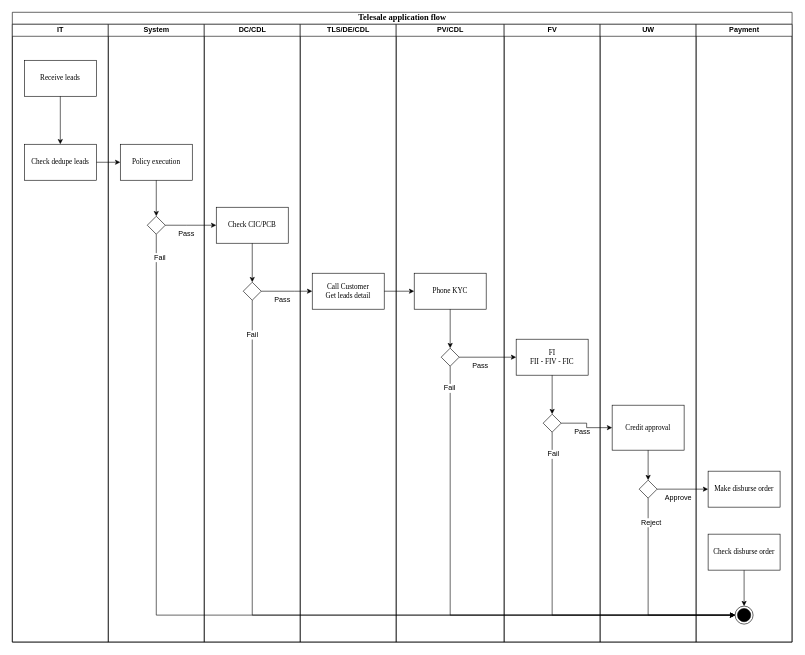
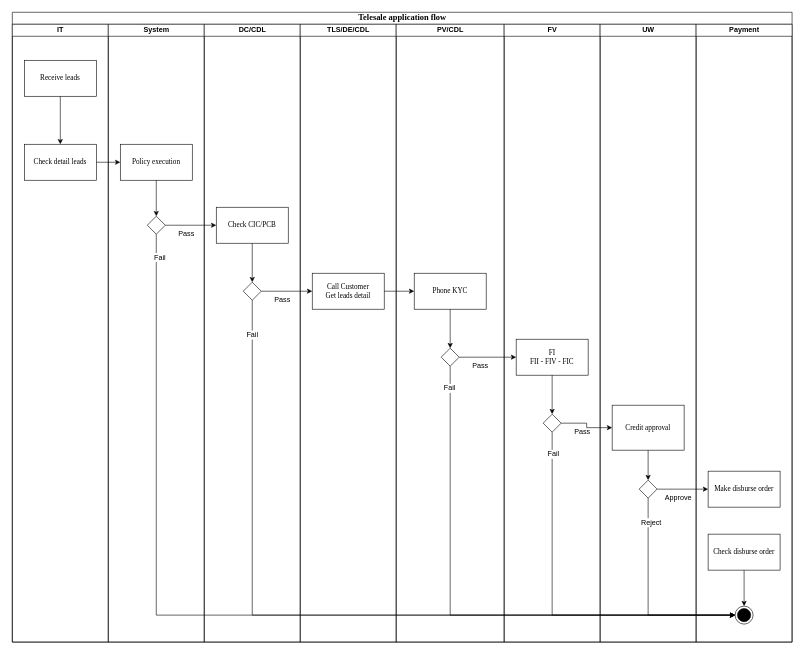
  <mxCell id="0" />
  <mxCell id="1" parent="0" />
  <mxCell id="2" value="Telesale application flow" style="swimlane;html=1;childLayout=stackLayout;startSize=20;rounded=0;shadow=0;labelBackgroundColor=none;strokeWidth=1;fontFamily=Verdana;fontSize=14;align=center;" parent="1" vertex="1"><mxGeometry x="20" y="20" width="1300" height="1050" as="geometry" /></mxCell>
  <mxCell id="3" value="IT" style="swimlane;html=1;startSize=20;" parent="2" vertex="1"><mxGeometry y="20" width="160" height="1030" as="geometry" /></mxCell>
  <mxCell id="4" value="Receive leads" style="rounded=0;whiteSpace=wrap;html=1;shadow=0;labelBackgroundColor=none;strokeWidth=1;fontFamily=Verdana;fontSize=12;align=center;" parent="3" vertex="1"><mxGeometry x="20" y="60" width="120" height="60" as="geometry" /></mxCell>
  <mxCell id="5" value="System" style="swimlane;html=1;startSize=20;" parent="2" vertex="1"><mxGeometry x="160" y="20" width="160" height="1030" as="geometry" /></mxCell>
  <mxCell id="6" value="Policy execution" style="whiteSpace=wrap;html=1;rounded=0;shadow=0;fontFamily=Verdana;fontSize=12;strokeWidth=1;" vertex="1" parent="5"><mxGeometry x="20" y="200" width="120" height="60" as="geometry" /></mxCell>
  <mxCell id="7" value="" style="rhombus;whiteSpace=wrap;html=1;rounded=0;shadow=0;fontFamily=Verdana;fontSize=12;strokeWidth=1;" vertex="1" parent="5"><mxGeometry x="65" y="320" width="30" height="30" as="geometry" /></mxCell>
  <mxCell id="8" value="" style="edgeStyle=orthogonalEdgeStyle;rounded=0;orthogonalLoop=1;jettySize=auto;html=1;fontSize=12;" edge="1" parent="5" source="6" target="7"><mxGeometry relative="1" as="geometry" /></mxCell>
  <mxCell id="9" value="Pass" style="text;html=1;align=center;verticalAlign=middle;resizable=0;points=[];autosize=1;fontSize=12;" vertex="1" parent="5"><mxGeometry x="110" y="340" width="40" height="20" as="geometry" /></mxCell>
  <mxCell id="10" value="DC/CDL" style="swimlane;html=1;startSize=20;" parent="2" vertex="1"><mxGeometry x="320" y="20" width="160" height="1030" as="geometry" /></mxCell>
  <mxCell id="11" value="Check CIC/PCB" style="whiteSpace=wrap;html=1;rounded=0;shadow=0;fontFamily=Verdana;fontSize=12;strokeWidth=1;" vertex="1" parent="10"><mxGeometry x="20" y="305" width="120" height="60" as="geometry" /></mxCell>
  <mxCell id="12" value="" style="rhombus;whiteSpace=wrap;html=1;rounded=0;shadow=0;fontFamily=Verdana;fontSize=12;strokeWidth=1;" vertex="1" parent="10"><mxGeometry x="65" y="430" width="30" height="30" as="geometry" /></mxCell>
  <mxCell id="13" value="" style="edgeStyle=orthogonalEdgeStyle;rounded=0;orthogonalLoop=1;jettySize=auto;html=1;fontSize=12;" edge="1" parent="10" source="11" target="12"><mxGeometry relative="1" as="geometry" /></mxCell>
  <mxCell id="14" value="Pass" style="text;html=1;align=center;verticalAlign=middle;resizable=0;points=[];autosize=1;fontSize=12;" vertex="1" parent="10"><mxGeometry x="110" y="450" width="40" height="20" as="geometry" /></mxCell>
  <mxCell id="15" value="TLS/DE/CDL" style="swimlane;html=1;startSize=20;" parent="2" vertex="1"><mxGeometry x="480" y="20" width="160" height="1030" as="geometry" /></mxCell>
  <mxCell id="16" value="Call Customer &lt;br style=&quot;font-size: 12px;&quot;&gt;Get leads detail" style="whiteSpace=wrap;html=1;rounded=0;shadow=0;fontFamily=Verdana;fontSize=12;strokeWidth=1;" vertex="1" parent="15"><mxGeometry x="20" y="415" width="120" height="60" as="geometry" /></mxCell>
  <mxCell id="17" value="PV/CDL" style="swimlane;html=1;startSize=20;" parent="2" vertex="1"><mxGeometry x="640" y="20" width="180" height="1030" as="geometry" /></mxCell>
  <mxCell id="18" value="Phone KYC" style="whiteSpace=wrap;html=1;rounded=0;shadow=0;fontFamily=Verdana;fontSize=12;strokeWidth=1;" vertex="1" parent="17"><mxGeometry x="30" y="415" width="120" height="60" as="geometry" /></mxCell>
  <mxCell id="19" value="" style="rhombus;whiteSpace=wrap;html=1;rounded=0;shadow=0;fontFamily=Verdana;fontSize=12;strokeWidth=1;" vertex="1" parent="17"><mxGeometry x="75" y="540" width="30" height="30" as="geometry" /></mxCell>
  <mxCell id="20" value="" style="edgeStyle=orthogonalEdgeStyle;rounded=0;orthogonalLoop=1;jettySize=auto;html=1;fontSize=12;" edge="1" parent="17" source="18" target="19"><mxGeometry relative="1" as="geometry" /></mxCell>
  <mxCell id="21" value="Pass" style="text;html=1;align=center;verticalAlign=middle;resizable=0;points=[];autosize=1;fontSize=12;" vertex="1" parent="17"><mxGeometry x="120" y="560" width="40" height="20" as="geometry" /></mxCell>
  <mxCell id="22" value="FV" style="swimlane;html=1;startSize=20;" parent="2" vertex="1"><mxGeometry x="820" y="20" width="160" height="1030" as="geometry" /></mxCell>
  <mxCell id="23" value="FI&lt;br style=&quot;font-size: 12px;&quot;&gt;FII - FIV - FIC" style="whiteSpace=wrap;html=1;rounded=0;shadow=0;fontFamily=Verdana;fontSize=12;strokeWidth=1;" vertex="1" parent="22"><mxGeometry x="20" y="525" width="120" height="60" as="geometry" /></mxCell>
  <mxCell id="24" value="" style="rhombus;whiteSpace=wrap;html=1;rounded=0;shadow=0;fontFamily=Verdana;fontSize=12;strokeWidth=1;" vertex="1" parent="22"><mxGeometry x="65" y="650" width="30" height="30" as="geometry" /></mxCell>
  <mxCell id="25" value="" style="edgeStyle=orthogonalEdgeStyle;rounded=0;orthogonalLoop=1;jettySize=auto;html=1;fontSize=12;" edge="1" parent="22" source="23" target="24"><mxGeometry relative="1" as="geometry" /></mxCell>
  <mxCell id="26" value="Pass" style="text;html=1;align=center;verticalAlign=middle;resizable=0;points=[];autosize=1;fontSize=12;" vertex="1" parent="22"><mxGeometry x="110" y="670" width="40" height="20" as="geometry" /></mxCell>
  <mxCell id="27" value="UW" style="swimlane;html=1;startSize=20;" vertex="1" parent="2"><mxGeometry x="980" y="20" width="160" height="1030" as="geometry" /></mxCell>
  <mxCell id="28" value="Credit approval" style="whiteSpace=wrap;html=1;rounded=0;shadow=0;fontFamily=Verdana;fontSize=12;strokeWidth=1;" vertex="1" parent="27"><mxGeometry x="20" y="635" width="120" height="75" as="geometry" /></mxCell>
  <mxCell id="29" value="" style="rhombus;whiteSpace=wrap;html=1;rounded=0;shadow=0;fontFamily=Verdana;fontSize=12;strokeWidth=1;" vertex="1" parent="27"><mxGeometry x="65" y="760" width="30" height="30" as="geometry" /></mxCell>
  <mxCell id="30" value="" style="edgeStyle=orthogonalEdgeStyle;rounded=0;orthogonalLoop=1;jettySize=auto;html=1;fontSize=12;" edge="1" parent="27" source="28" target="29"><mxGeometry relative="1" as="geometry" /></mxCell>
  <mxCell id="31" value="Approve" style="text;html=1;align=center;verticalAlign=middle;resizable=0;points=[];autosize=1;fontSize=12;" vertex="1" parent="27"><mxGeometry x="100" y="780" width="60" height="20" as="geometry" /></mxCell>
  <mxCell id="32" value="Payment" style="swimlane;html=1;startSize=20;" vertex="1" parent="2"><mxGeometry x="1140" y="20" width="160" height="1030" as="geometry" /></mxCell>
  <mxCell id="33" value="Make disburse order" style="whiteSpace=wrap;html=1;rounded=0;shadow=0;fontFamily=Verdana;fontSize=12;strokeWidth=1;" vertex="1" parent="32"><mxGeometry x="20" y="745" width="120" height="60" as="geometry" /></mxCell>
  <mxCell id="34" style="edgeStyle=orthogonalEdgeStyle;rounded=0;orthogonalLoop=1;jettySize=auto;html=1;" edge="1" parent="32" source="35" target="36"><mxGeometry relative="1" as="geometry" /></mxCell>
  <mxCell id="35" value="Check disburse order" style="whiteSpace=wrap;html=1;rounded=0;shadow=0;fontFamily=Verdana;fontSize=12;strokeWidth=1;" vertex="1" parent="32"><mxGeometry x="20" y="850" width="120" height="60" as="geometry" /></mxCell>
  <mxCell id="36" value="" style="ellipse;html=1;shape=endState;fillColor=#000000;strokeColor=#000000;rounded=0;" vertex="1" parent="32"><mxGeometry x="65" y="970" width="30" height="30" as="geometry" /></mxCell>
  <mxCell id="37" value="" style="edgeStyle=orthogonalEdgeStyle;rounded=0;orthogonalLoop=1;jettySize=auto;html=1;fontSize=12;" edge="1" parent="2" source="7" target="11"><mxGeometry relative="1" as="geometry"><Array as="points"><mxPoint x="290" y="355" /><mxPoint x="290" y="355" /></Array></mxGeometry></mxCell>
  <mxCell id="38" value="" style="edgeStyle=orthogonalEdgeStyle;rounded=0;orthogonalLoop=1;jettySize=auto;html=1;fontSize=12;" edge="1" parent="2" source="12" target="16"><mxGeometry relative="1" as="geometry"><Array as="points"><mxPoint x="470" y="465" /><mxPoint x="470" y="465" /></Array></mxGeometry></mxCell>
  <mxCell id="39" value="" style="edgeStyle=orthogonalEdgeStyle;rounded=0;orthogonalLoop=1;jettySize=auto;html=1;fontSize=12;" edge="1" parent="2" source="16" target="18"><mxGeometry relative="1" as="geometry" /></mxCell>
  <mxCell id="40" value="" style="edgeStyle=orthogonalEdgeStyle;rounded=0;orthogonalLoop=1;jettySize=auto;html=1;fontSize=12;" edge="1" parent="2" source="19" target="23"><mxGeometry relative="1" as="geometry" /></mxCell>
  <mxCell id="41" value="" style="edgeStyle=orthogonalEdgeStyle;rounded=0;orthogonalLoop=1;jettySize=auto;html=1;fontSize=12;" edge="1" parent="2" source="24" target="28"><mxGeometry relative="1" as="geometry" /></mxCell>
  <mxCell id="42" value="" style="edgeStyle=orthogonalEdgeStyle;rounded=0;orthogonalLoop=1;jettySize=auto;html=1;fontSize=12;" edge="1" parent="2" source="29" target="33"><mxGeometry relative="1" as="geometry" /></mxCell>
  <mxCell id="43" style="edgeStyle=orthogonalEdgeStyle;rounded=0;orthogonalLoop=1;jettySize=auto;html=1;entryX=0;entryY=0.5;entryDx=0;entryDy=0;" edge="1" parent="2" source="7" target="36"><mxGeometry relative="1" as="geometry"><Array as="points"><mxPoint x="240" y="1005" /></Array></mxGeometry></mxCell>
  <mxCell id="44" value="Fail" style="edgeLabel;html=1;align=center;verticalAlign=middle;resizable=0;points=[];fontSize=12;" vertex="1" connectable="0" parent="43"><mxGeometry x="-0.953" y="5" relative="1" as="geometry"><mxPoint as="offset" /></mxGeometry></mxCell>
  <mxCell id="45" style="edgeStyle=orthogonalEdgeStyle;rounded=0;orthogonalLoop=1;jettySize=auto;html=1;entryX=0;entryY=0.5;entryDx=0;entryDy=0;" edge="1" parent="2" source="12" target="36"><mxGeometry relative="1" as="geometry"><Array as="points"><mxPoint x="400" y="1005" /></Array></mxGeometry></mxCell>
  <mxCell id="46" value="Fail" style="edgeLabel;html=1;align=center;verticalAlign=middle;resizable=0;points=[];fontSize=12;" vertex="1" connectable="0" parent="45"><mxGeometry x="-0.914" y="-1" relative="1" as="geometry"><mxPoint as="offset" /></mxGeometry></mxCell>
  <mxCell id="47" style="edgeStyle=orthogonalEdgeStyle;rounded=0;orthogonalLoop=1;jettySize=auto;html=1;entryX=0;entryY=0.5;entryDx=0;entryDy=0;" edge="1" parent="2" source="19" target="36"><mxGeometry relative="1" as="geometry"><Array as="points"><mxPoint x="730" y="1005" /></Array></mxGeometry></mxCell>
  <mxCell id="48" value="Fail" style="edgeLabel;html=1;align=center;verticalAlign=middle;resizable=0;points=[];fontSize=12;" vertex="1" connectable="0" parent="47"><mxGeometry x="-0.918" y="-2" relative="1" as="geometry"><mxPoint as="offset" /></mxGeometry></mxCell>
  <mxCell id="49" style="edgeStyle=orthogonalEdgeStyle;rounded=0;orthogonalLoop=1;jettySize=auto;html=1;entryX=0;entryY=0.5;entryDx=0;entryDy=0;" edge="1" parent="2" source="24" target="36"><mxGeometry relative="1" as="geometry"><Array as="points"><mxPoint x="900" y="1005" /></Array></mxGeometry></mxCell>
  <mxCell id="50" value="Fail" style="edgeLabel;html=1;align=center;verticalAlign=middle;resizable=0;points=[];fontSize=12;" vertex="1" connectable="0" parent="49"><mxGeometry x="-0.883" y="1" relative="1" as="geometry"><mxPoint as="offset" /></mxGeometry></mxCell>
  <mxCell id="51" style="edgeStyle=orthogonalEdgeStyle;rounded=0;orthogonalLoop=1;jettySize=auto;html=1;entryX=0;entryY=0.5;entryDx=0;entryDy=0;" edge="1" parent="2" source="29" target="36"><mxGeometry relative="1" as="geometry"><Array as="points"><mxPoint x="1060" y="1005" /></Array></mxGeometry></mxCell>
  <mxCell id="52" value="Reject" style="edgeLabel;html=1;align=center;verticalAlign=middle;resizable=0;points=[];fontSize=12;" vertex="1" connectable="0" parent="51"><mxGeometry x="-0.765" y="4" relative="1" as="geometry"><mxPoint as="offset" /></mxGeometry></mxCell>
  <mxCell id="53" value="" style="edgeStyle=orthogonalEdgeStyle;rounded=0;orthogonalLoop=1;jettySize=auto;html=1;fontSize=12;" edge="1" parent="1" source="54" target="6"><mxGeometry relative="1" as="geometry" /></mxCell>
- <mxCell id="54" value="Check dedupe leads" style="whiteSpace=wrap;html=1;rounded=0;shadow=0;fontFamily=Verdana;fontSize=12;strokeWidth=1;" vertex="1" parent="1"><mxGeometry x="40" y="240" width="120" height="60" as="geometry" /></mxCell>
+ <mxCell id="54" value="Check detail leads" style="whiteSpace=wrap;html=1;rounded=0;shadow=0;fontFamily=Verdana;fontSize=12;strokeWidth=1;" vertex="1" parent="1"><mxGeometry x="40" y="240" width="120" height="60" as="geometry" /></mxCell>
  <mxCell id="55" value="" style="edgeStyle=orthogonalEdgeStyle;rounded=0;orthogonalLoop=1;jettySize=auto;html=1;fontSize=12;" edge="1" parent="1" source="4" target="54"><mxGeometry relative="1" as="geometry" /></mxCell>
